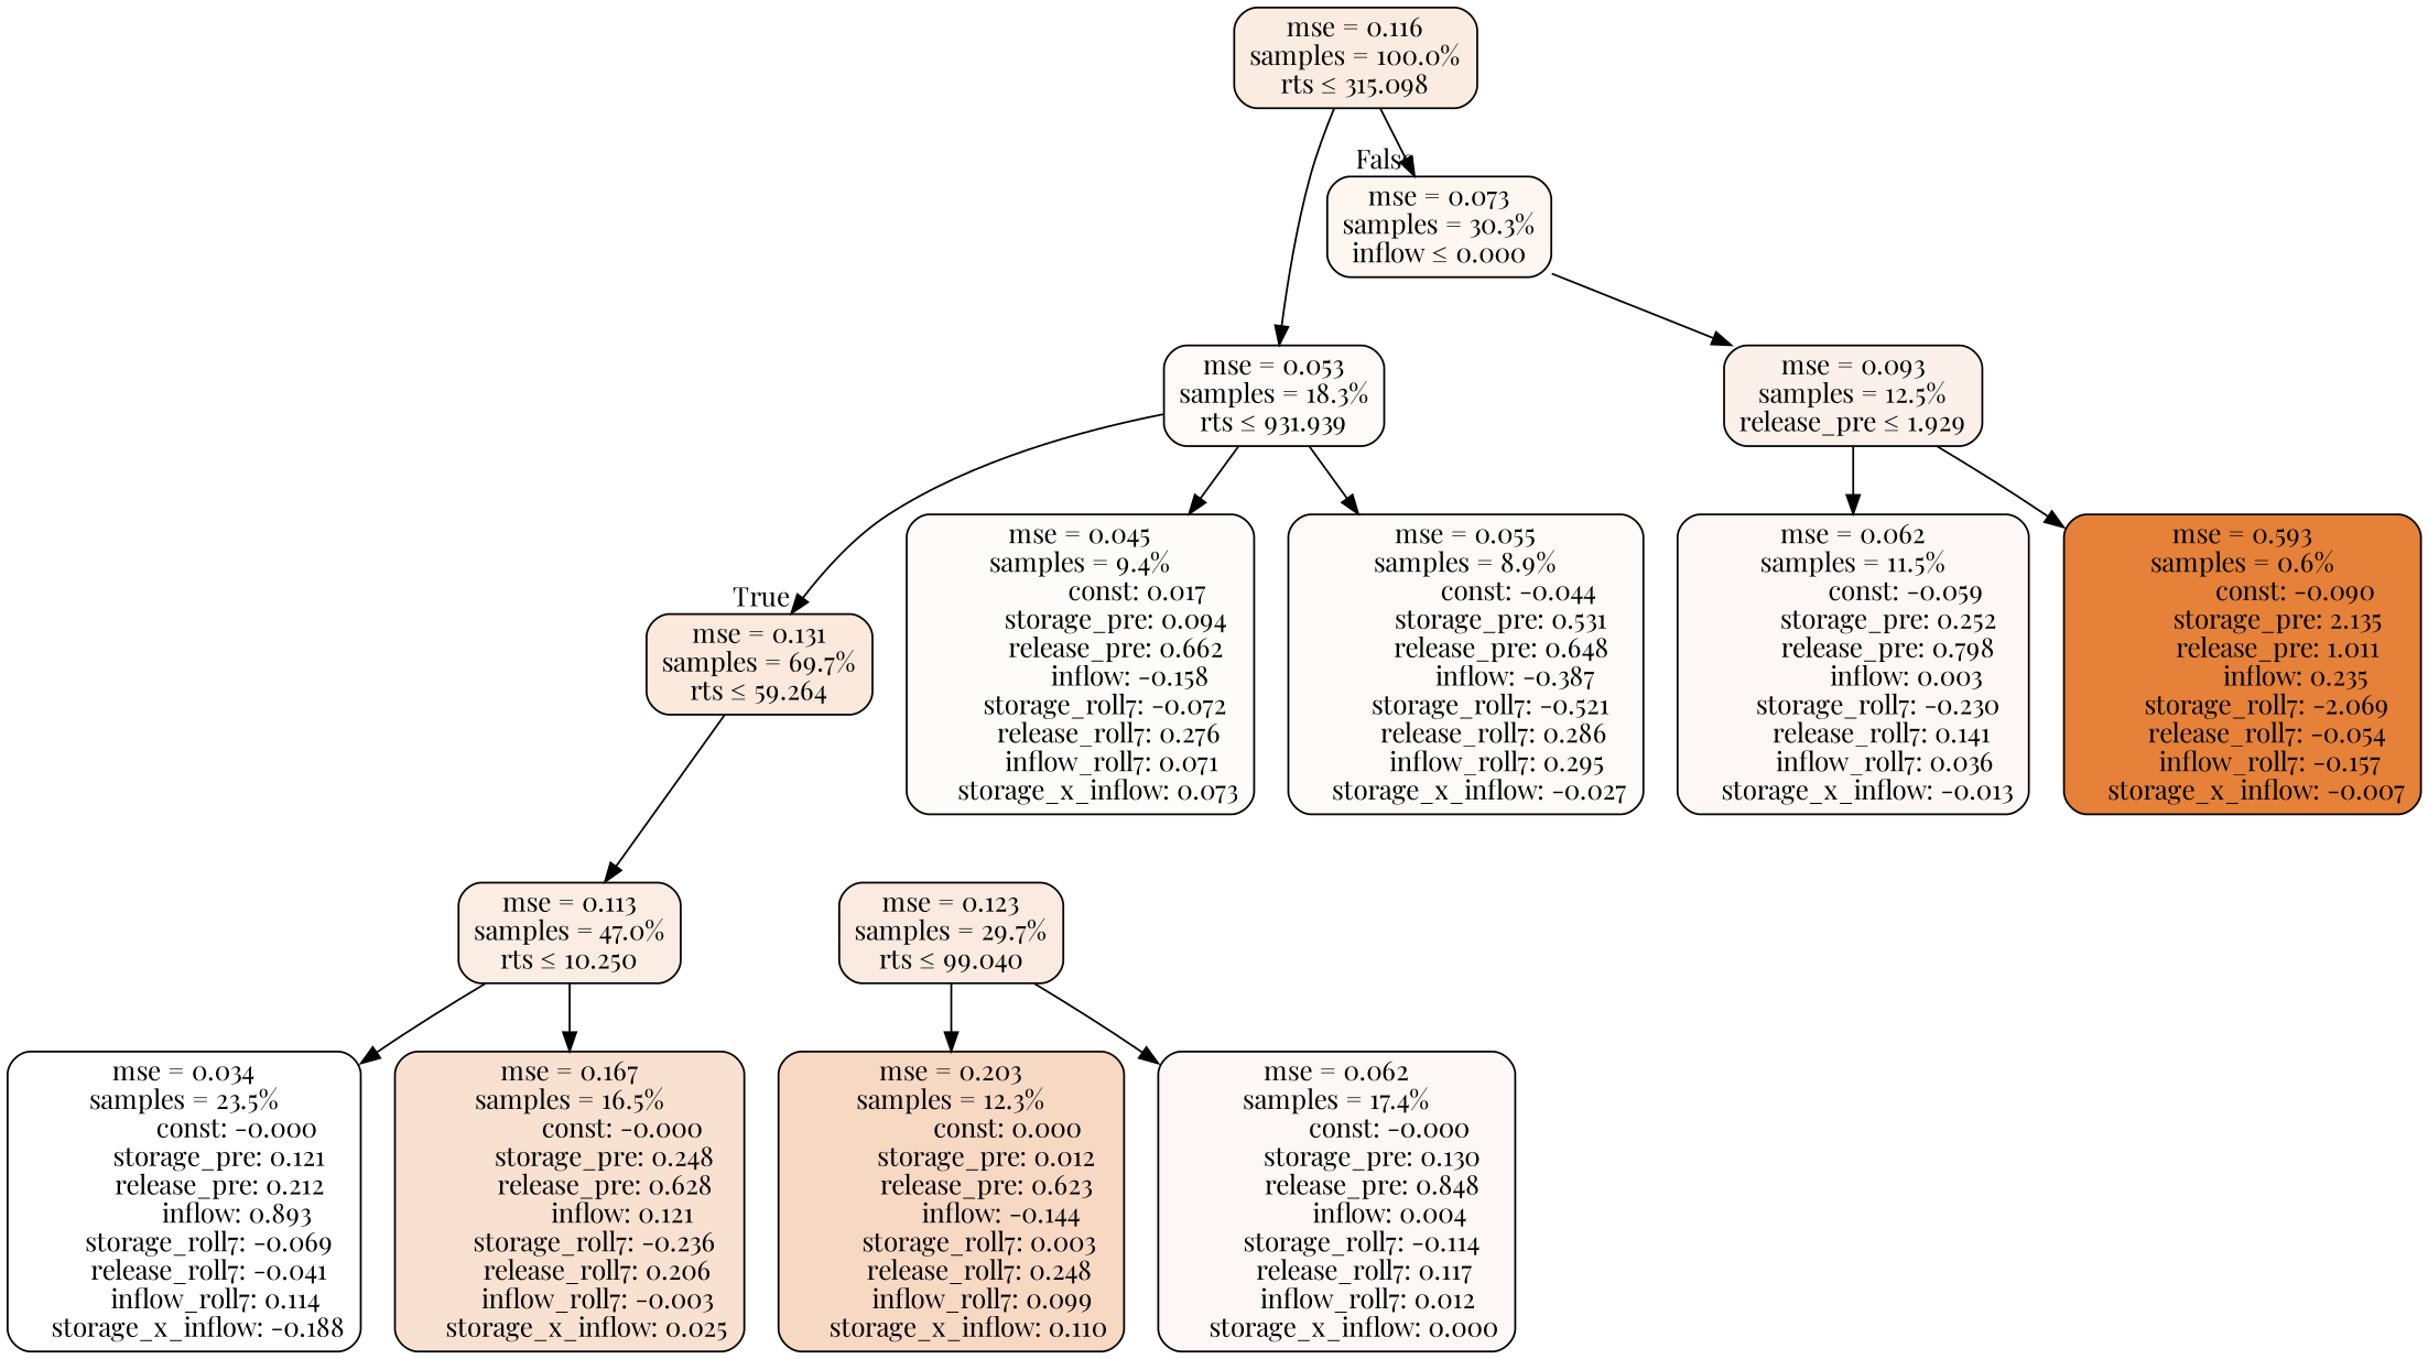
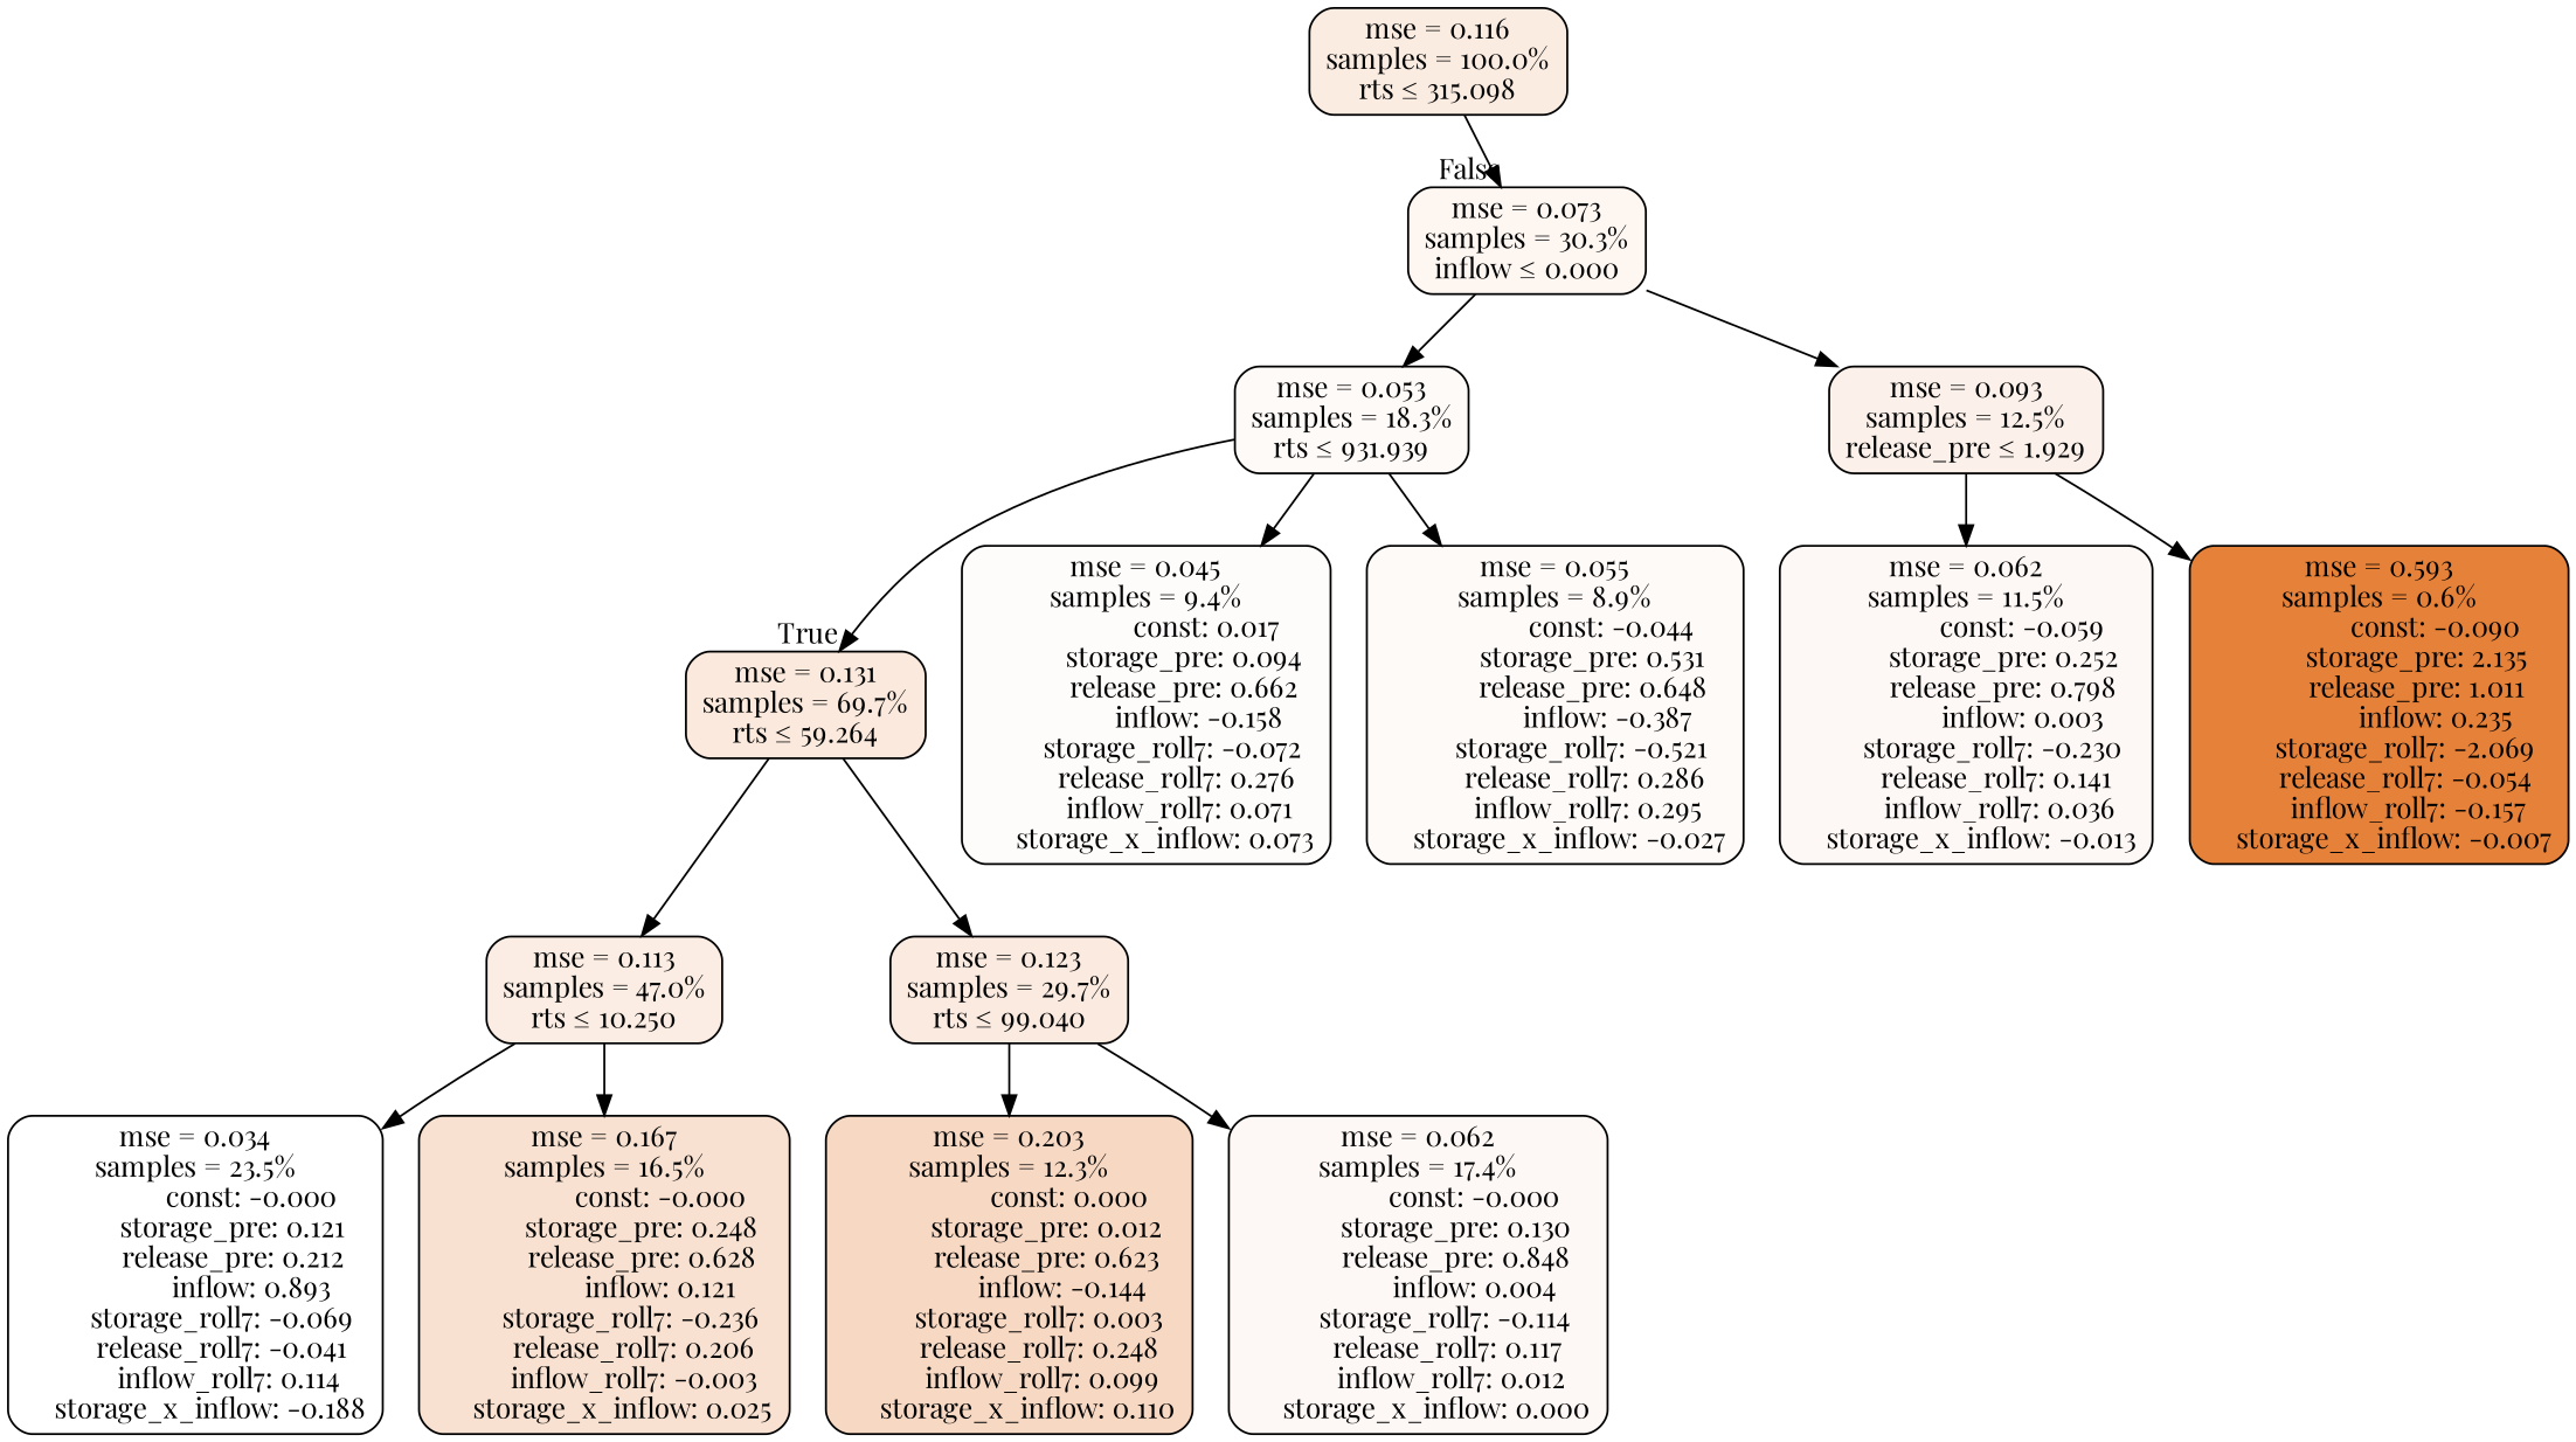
  digraph {
    fontname="Playfair Display"
    node [color=black fillcolor="#fdf8f5" fontname="Playfair Display" shape=rectangle style="filled, rounded"]
    edge [fontname="Playfair Display"]
    n1 [fillcolor="#fbece2" label="mse = 0.116\nsamples = 100.0%\nrts &le; 315.098"]
    n2 [fillcolor="#fdf6f1" label="mse = 0.073\nsamples = 30.3%\ninflow &le; 0.000"]
    n3 [fillcolor="#fae9dc" label="mse = 0.131\nsamples = 69.7%\nrts &le; 59.264"]
    n4 [fillcolor="#fbede3" label="mse = 0.113\nsamples = 47.0%\nrts &le; 10.250"]
    n5 [fillcolor="#faeadf" label="mse = 0.123\nsamples = 29.7%\nrts &le; 99.040"]
    n6 [fillcolor="#fefaf8" label="mse = 0.053\nsamples = 18.3%\nrts &le; 931.939"]
    n7 [fillcolor="#fcf1ea" label="mse = 0.093\nsamples = 12.5%\nrelease_pre &le; 1.929"]
    n8 [fillcolor="#ffffff" label="mse = 0.034\nsamples = 23.5%\n               const: -0.000\n          storage_pre: 0.121\n          release_pre: 0.212\n               inflow: 0.893\n       storage_roll7: -0.069\n       release_roll7: -0.041\n         inflow_roll7: 0.114\n    storage_x_inflow: -0.188"]
    n9 [fillcolor="#f8e1d0" label="mse = 0.167\nsamples = 16.5%\n               const: -0.000\n          storage_pre: 0.248\n          release_pre: 0.628\n               inflow: 0.121\n       storage_roll7: -0.236\n        release_roll7: 0.206\n        inflow_roll7: -0.003\n     storage_x_inflow: 0.025"]
    n10 [fillcolor="#f7d8c3" label="mse = 0.203\nsamples = 12.3%\n                const: 0.000\n          storage_pre: 0.012\n          release_pre: 0.623\n              inflow: -0.144\n        storage_roll7: 0.003\n        release_roll7: 0.248\n         inflow_roll7: 0.099\n     storage_x_inflow: 0.110"]
    n11 [label="mse = 0.062\nsamples = 17.4%\n               const: -0.000\n          storage_pre: 0.130\n          release_pre: 0.848\n               inflow: 0.004\n       storage_roll7: -0.114\n        release_roll7: 0.117\n         inflow_roll7: 0.012\n     storage_x_inflow: 0.000"]
    n12 [fillcolor="#fefcfb" label="mse = 0.045\nsamples = 9.4%\n                const: 0.017\n          storage_pre: 0.094\n          release_pre: 0.662\n              inflow: -0.158\n       storage_roll7: -0.072\n        release_roll7: 0.276\n         inflow_roll7: 0.071\n     storage_x_inflow: 0.073"]
    n13 [fillcolor="#fefaf7" label="mse = 0.055\nsamples = 8.9%\n               const: -0.044\n          storage_pre: 0.531\n          release_pre: 0.648\n              inflow: -0.387\n       storage_roll7: -0.521\n        release_roll7: 0.286\n         inflow_roll7: 0.295\n    storage_x_inflow: -0.027"]
    n14 [label="mse = 0.062\nsamples = 11.5%\n               const: -0.059\n          storage_pre: 0.252\n          release_pre: 0.798\n               inflow: 0.003\n       storage_roll7: -0.230\n        release_roll7: 0.141\n         inflow_roll7: 0.036\n    storage_x_inflow: -0.013"]
    n15 [fillcolor="#e58139" label="mse = 0.593\nsamples = 0.6%\n               const: -0.090\n          storage_pre: 2.135\n          release_pre: 1.011\n               inflow: 0.235\n       storage_roll7: -2.069\n       release_roll7: -0.054\n        inflow_roll7: -0.157\n    storage_x_inflow: -0.007"]
    n1 -> n2 [headlabel=False labelangle=-45 labeldistance=2.5]
-   n1 -> n6
+   n2 -> n6
    n2 -> n7
    n3 -> n4
+   n3 -> n5
    n4 -> n8
    n4 -> n9
    n5 -> n10
    n5 -> n11
    n6 -> n3 [headlabel=True labelangle=45 labeldistance=2.5]
    n6 -> n12
    n6 -> n13
    n7 -> n14
    n7 -> n15
  }
